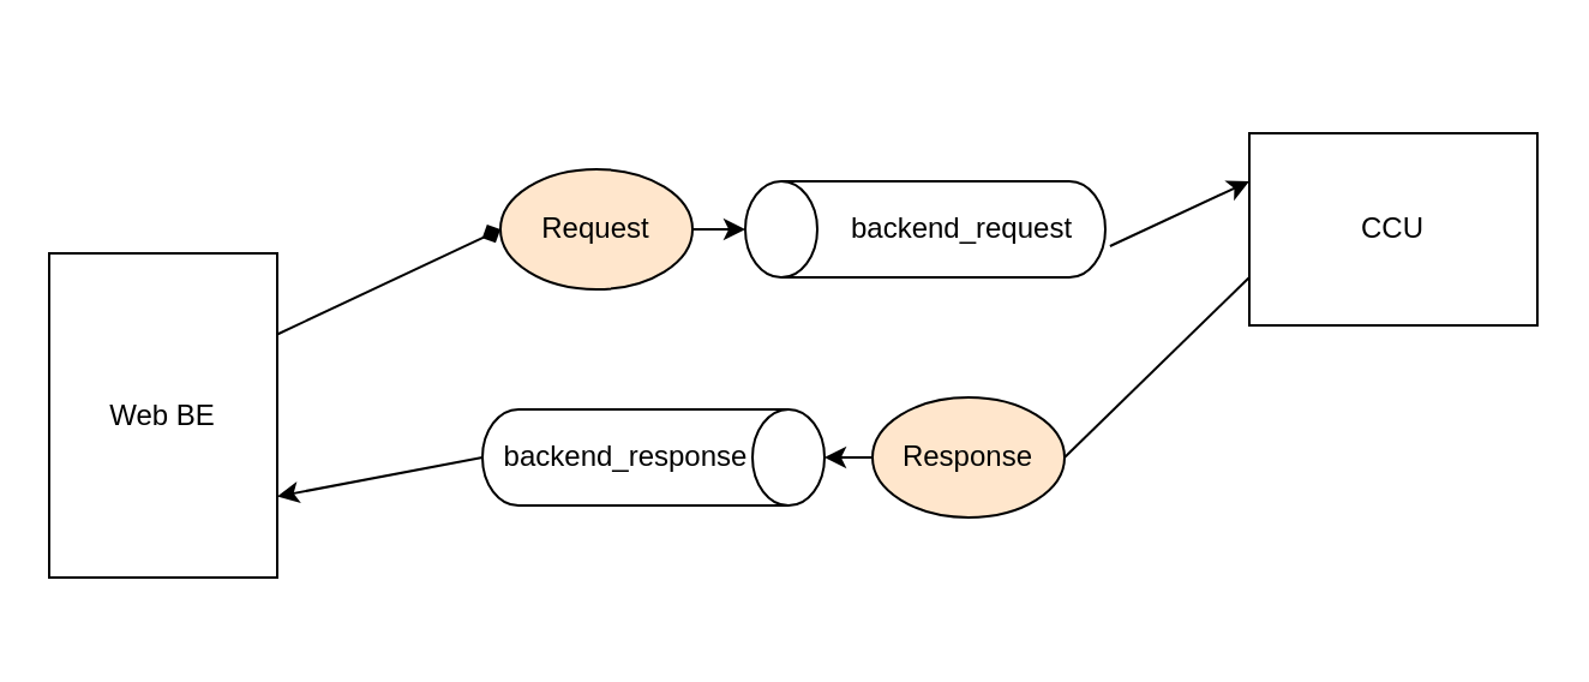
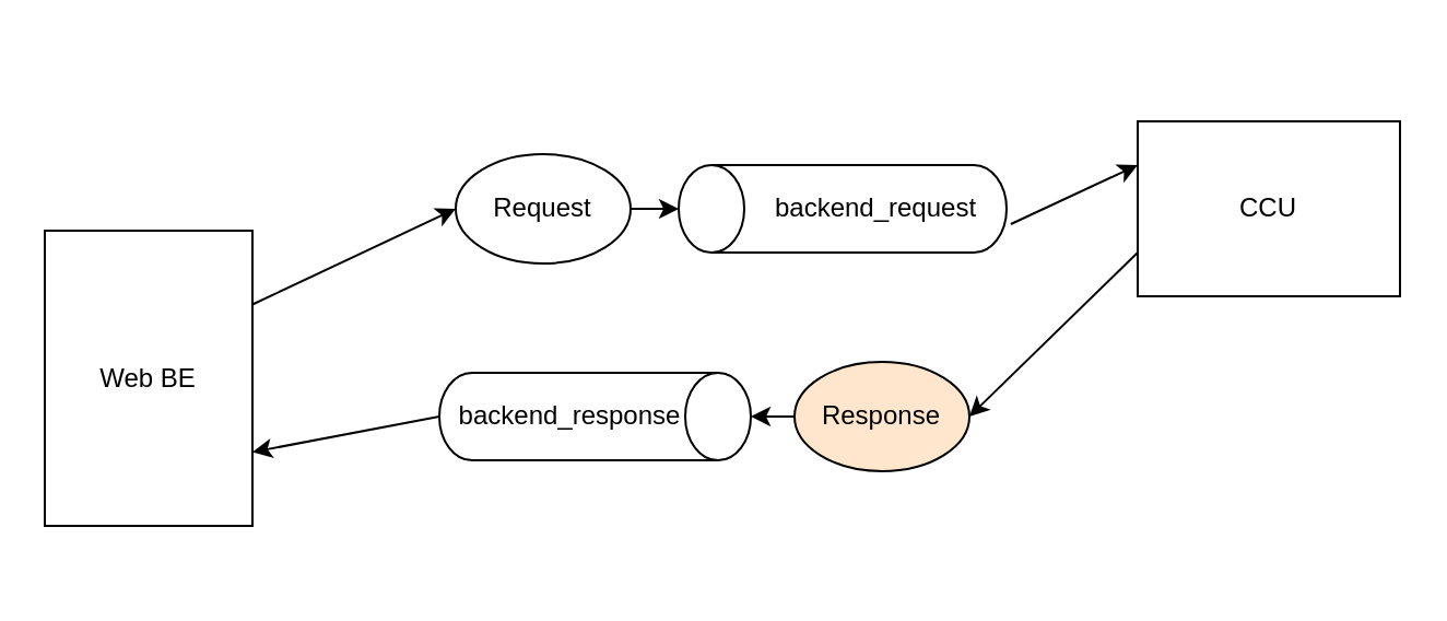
  <mxCell id="0" />
  <mxCell id="1" parent="0" />
- <mxCell id="2" style="edgeStyle=none;rounded=0;orthogonalLoop=1;jettySize=auto;html=1;exitX=0;exitY=0.75;exitDx=0;exitDy=0;entryX=1;entryY=0.5;entryDx=0;entryDy=0;endArrow=none;" edge="1" parent="1" source="3" target="7"><mxGeometry relative="1" as="geometry" /></mxCell>
+ <mxCell id="2" style="edgeStyle=none;rounded=0;orthogonalLoop=1;jettySize=auto;html=1;exitX=0;exitY=0.75;exitDx=0;exitDy=0;entryX=1;entryY=0.5;entryDx=0;entryDy=0;" edge="1" parent="1" source="3" target="7"><mxGeometry relative="1" as="geometry" /></mxCell>
  <mxCell id="3" value="CCU" style="rounded=0;whiteSpace=wrap;html=1;" vertex="1" parent="1"><mxGeometry x="520" y="55" width="120" height="80" as="geometry" /></mxCell>
- <mxCell id="4" style="edgeStyle=none;rounded=0;orthogonalLoop=1;jettySize=auto;html=1;exitX=1;exitY=0.25;exitDx=0;exitDy=0;entryX=0;entryY=0.5;entryDx=0;entryDy=0;endArrow=diamond;" edge="1" parent="1" source="5" target="6"><mxGeometry relative="1" as="geometry" /></mxCell>
+ <mxCell id="4" style="edgeStyle=none;rounded=0;orthogonalLoop=1;jettySize=auto;html=1;exitX=1;exitY=0.25;exitDx=0;exitDy=0;entryX=0;entryY=0.5;entryDx=0;entryDy=0;" edge="1" parent="1" source="5" target="6"><mxGeometry relative="1" as="geometry" /></mxCell>
  <mxCell id="5" value="Web BE" style="rounded=0;whiteSpace=wrap;html=1;" vertex="1" parent="1"><mxGeometry x="20" y="105" width="95" height="135" as="geometry" /></mxCell>
- <mxCell id="6" value="Request" style="ellipse;whiteSpace=wrap;html=1;fillColor=#ffe6cc;" vertex="1" parent="1"><mxGeometry x="208" y="70" width="80" height="50" as="geometry" /></mxCell>
+ <mxCell id="6" value="Request" style="ellipse;whiteSpace=wrap;html=1;" vertex="1" parent="1"><mxGeometry x="208" y="70" width="80" height="50" as="geometry" /></mxCell>
  <mxCell id="7" value="Response" style="ellipse;whiteSpace=wrap;html=1;fillColor=#ffe6cc;" vertex="1" parent="1"><mxGeometry x="363" y="165" width="80" height="50" as="geometry" /></mxCell>
  <mxCell id="8" style="edgeStyle=none;rounded=0;orthogonalLoop=1;jettySize=auto;html=1;exitX=0.5;exitY=1;exitDx=0;exitDy=0;exitPerimeter=0;entryX=1;entryY=0.75;entryDx=0;entryDy=0;" edge="1" parent="1" source="9" target="5"><mxGeometry relative="1" as="geometry" /></mxCell>
  <mxCell id="9" value="" style="shape=cylinder3;whiteSpace=wrap;html=1;boundedLbl=1;backgroundOutline=1;size=15;rotation=90;" vertex="1" parent="1"><mxGeometry x="251.75" y="118.75" width="40" height="142.5" as="geometry" /></mxCell>
  <mxCell id="10" style="edgeStyle=none;rounded=0;orthogonalLoop=1;jettySize=auto;html=1;exitX=0.325;exitY=1.013;exitDx=0;exitDy=0;exitPerimeter=0;entryX=0;entryY=0.25;entryDx=0;entryDy=0;" edge="1" parent="1" source="11" target="3"><mxGeometry relative="1" as="geometry" /></mxCell>
  <mxCell id="11" value="" style="shape=cylinder3;whiteSpace=wrap;html=1;boundedLbl=1;backgroundOutline=1;size=15;rotation=-90;" vertex="1" parent="1"><mxGeometry x="365" y="20" width="40" height="150" as="geometry" /></mxCell>
  <mxCell id="12" style="edgeStyle=none;rounded=0;orthogonalLoop=1;jettySize=auto;html=1;exitX=0;exitY=0.5;exitDx=0;exitDy=0;entryX=0.5;entryY=0;entryDx=0;entryDy=0;entryPerimeter=0;" edge="1" parent="1" source="7" target="9"><mxGeometry relative="1" as="geometry"><mxPoint x="240" y="225" as="targetPoint" /></mxGeometry></mxCell>
  <mxCell id="13" style="edgeStyle=none;rounded=0;orthogonalLoop=1;jettySize=auto;html=1;exitX=1;exitY=0.5;exitDx=0;exitDy=0;entryX=0.5;entryY=0;entryDx=0;entryDy=0;entryPerimeter=0;" edge="1" parent="1" source="6" target="11"><mxGeometry relative="1" as="geometry" /></mxCell>
  <mxCell id="14" style="edgeStyle=none;rounded=0;orthogonalLoop=1;jettySize=auto;html=1;exitX=1;exitY=0.25;exitDx=0;exitDy=0;" edge="1" parent="1" source="3" target="3"><mxGeometry relative="1" as="geometry" /></mxCell>
  <mxCell id="15" value="backend_request" style="text;html=1;align=center;verticalAlign=middle;resizable=0;points=[];autosize=1;strokeColor=none;fillColor=none;" vertex="1" parent="1"><mxGeometry x="340" y="80" width="120" height="30" as="geometry" /></mxCell>
  <mxCell id="16" value="backend_response" style="text;html=1;align=center;verticalAlign=middle;resizable=0;points=[];autosize=1;strokeColor=none;fillColor=none;" vertex="1" parent="1"><mxGeometry x="195" y="175" width="130" height="30" as="geometry" /></mxCell>
